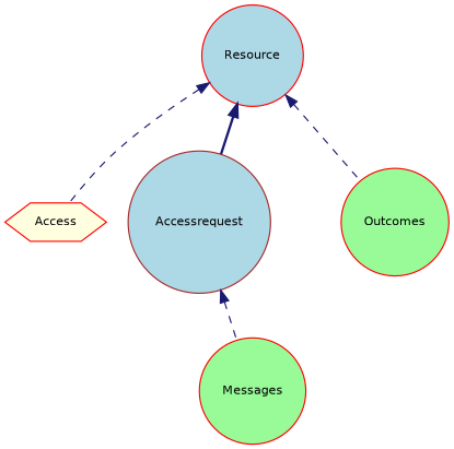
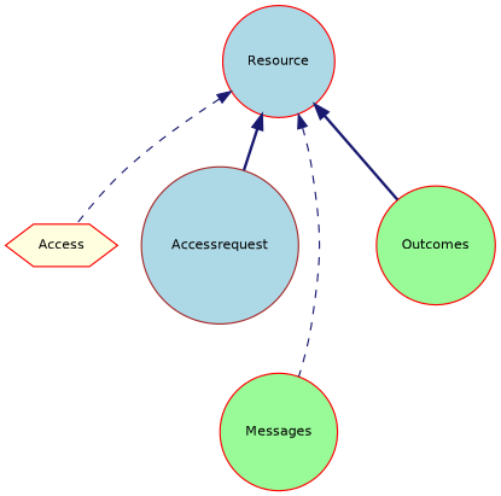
  digraph {
    node [color=red fillcolor=lightblue fontname=Helvetica fontsize=10 shape=circle style=filled]
    edge [color=midnightblue dir=back fontname=Helvetica fontsize=10 labelfontname=Helvetica labelfontsize=10 style=dashed]
    n1 [fontcolor=black height=0.2 label=Resource width=0.4]
    n2 [fillcolor=lightyellow height=0.2 label=Access shape=hexagon width=0.4]
    n3 [color=brown height=0.2 label=Accessrequest width=0.4]
    n4 [fillcolor=palegreen height=0.2 label=Messages width=0.4]
    n5 [fillcolor=palegreen height=0.2 label=Outcomes width=0.4]
    n1 -> n2
    n1 -> n3 [style=bold]
-   n3 -> n4
-   n1 -> n5
+   n1 -> n4
+   n1 -> n5 [style=bold]
  }
